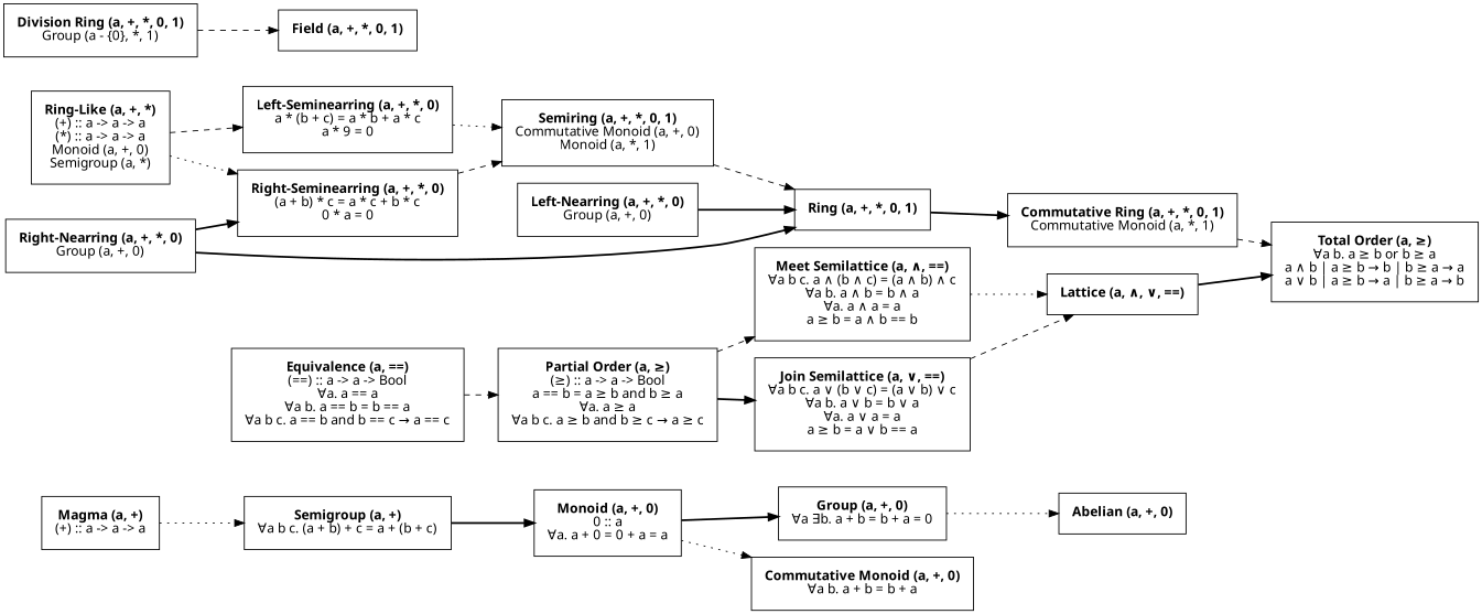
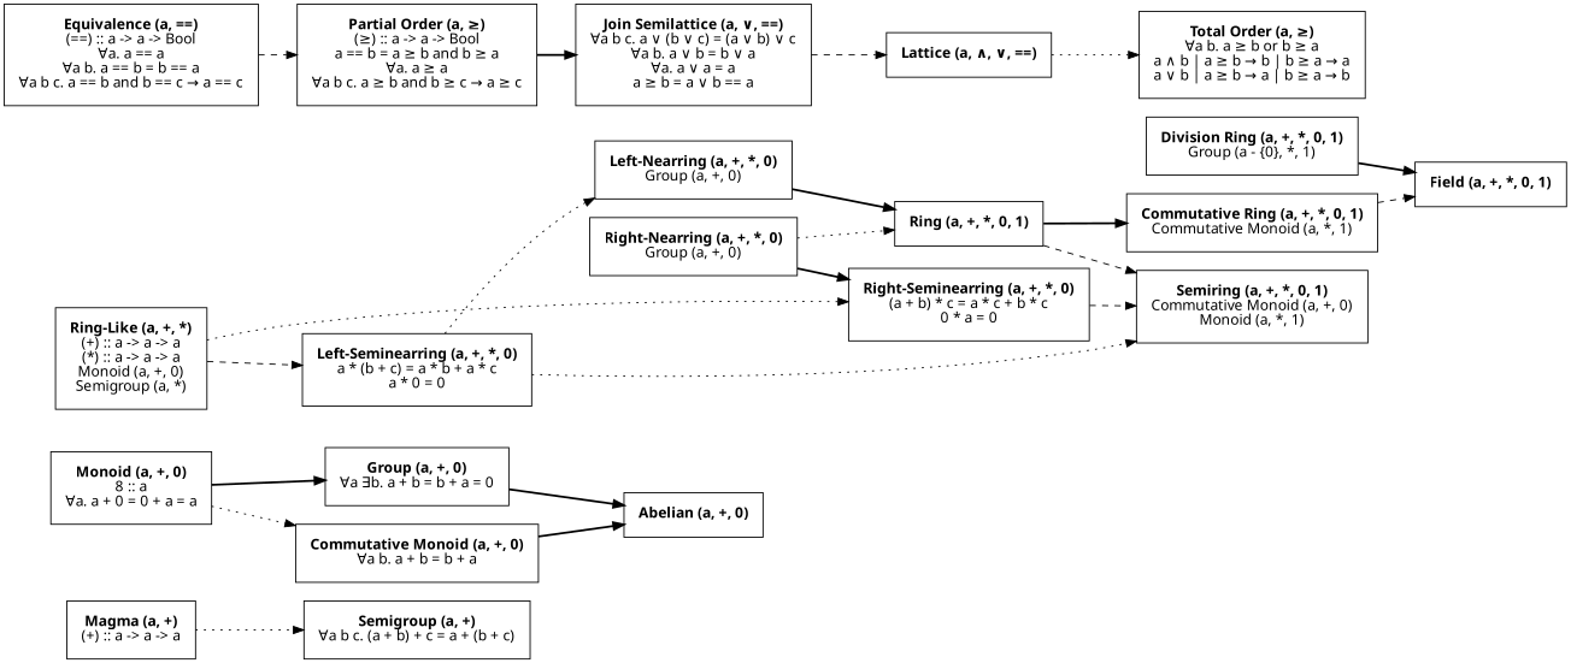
  digraph {
    fontname="Noto Sans"
    rankdir=LR
    node [fontname="Noto Sans" margin=0.2 shape=box]
    edge [fontname="Noto Sans" style=bold]
    n1 [label=<<b>Magma (a, +)</b><br/>(+) :: a -&gt; a -&gt; a>]
    n2 [label=<<b>Semigroup (a, +)</b><br/>∀a b c. (a + b) + c = a + (b + c)>]
-   n3 [label=<<b>Monoid (a, +, 0)</b><br/>0 :: a<br/>∀a. a + 0 = 0 + a = a>]
+   n3 [label=<<b>Monoid (a, +, 0)</b><br/>8 :: a<br/>∀a. a + 0 = 0 + a = a>]
    n4 [label=<<b>Group (a, +, 0)</b><br/>∀a ∃b. a + b = b + a = 0>]
    n5 [label=<<b>Commutative Monoid (a, +, 0)</b><br/>∀a b. a + b = b + a>]
    n6 [label=<<b>Abelian (a, +, 0)</b>>]
    n7 [label=<<b>Ring-Like (a, +, *)</b><br/>(+) :: a -&gt; a -&gt; a<br/>(*) :: a -&gt; a -&gt; a<br/>Monoid (a, +, 0)<br/>Semigroup (a, *)>]
-   n8 [label=<<b>Left-Seminearring (a, +, *, 0)</b><br/>a * (b + c) = a * b + a * c<br/>a * 9 = 0>]
+   n8 [label=<<b>Left-Seminearring (a, +, *, 0)</b><br/>a * (b + c) = a * b + a * c<br/>a * 0 = 0>]
    n9 [label=<<b>Right-Seminearring (a, +, *, 0)</b><br/>(a + b) * c = a * c + b * c<br/>0 * a = 0>]
    n10 [label=<<b>Left-Nearring (a, +, *, 0)</b><br/>Group (a, +, 0)>]
    n11 [label=<<b>Semiring (a, +, *, 0, 1)</b><br/>Commutative Monoid (a, +, 0)<br/>Monoid (a, *, 1)>]
    n12 [label=<<b>Ring (a, +, *, 0, 1)</b>>]
    n13 [label=<<b>Right-Nearring (a, +, *, 0)</b><br/>Group (a, +, 0)>]
    n14 [label=<<b>Commutative Ring (a, +, *, 0, 1)</b><br/>Commutative Monoid (a, *, 1)>]
    n15 [label=<<b>Field (a, +, *, 0, 1)</b>>]
    n16 [label=<<b>Division Ring (a, +, *, 0, 1)</b><br/>Group (a - {0}, *, 1)>]
    n17 [label=<<b>Equivalence (a, ==)</b><br/>(==) :: a -&gt; a -&gt; Bool<br/>∀a. a == a<br/>∀a b. a == b = b == a<br/>∀a b c. a == b and b == c → a == c>]
    n18 [label=<<b>Partial Order (a, ≥)</b><br/>(≥) :: a -&gt; a -&gt; Bool<br/>a == b = a ≥ b and b ≥ a<br/>∀a. a ≥ a<br/>∀a b c. a ≥ b and b ≥ c → a ≥ c>]
-   n19 [label=<<b>Meet Semilattice (a, ∧, ==)</b><br/>∀a b c. a ∧ (b ∧ c) = (a ∧ b) ∧ c<br/>∀a b. a ∧ b = b ∧ a<br/>∀a. a ∧ a = a<br/>a ≥ b = a ∧ b == b>]
    n20 [label=<<b>Join Semilattice (a, ∨, ==)</b><br/>∀a b c. a ∨ (b ∨ c) = (a ∨ b) ∨ c<br/>∀a b. a ∨ b = b ∨ a<br/>∀a. a ∨ a = a<br/>a ≥ b = a ∨ b == a>]
    n21 [label=<<b>Lattice (a, ∧, ∨, ==)</b>>]
    n22 [label=<<b>Total Order (a, ≥)</b><br/>∀a b. a ≥ b or b ≥ a<br/>a ∧ b | a ≥ b → b | b ≥ a → a<br/>a ∨ b | a ≥ b → a | b ≥ a → b>]
    n1 -> n2 [style=dotted]
-   n2 -> n3
    n3 -> n4
    n3 -> n5 [style=dotted]
-   n4 -> n6 [style=dotted]
+   n4 -> n6
+   n5 -> n6
    n7 -> n8 [style=dashed]
    n7 -> n9 [style=dotted]
+   n8 -> n10 [style=dotted]
    n8 -> n11 [style=dotted]
    n9 -> n11 [style=dashed]
    n10 -> n12
-   n11 -> n12 [style=dashed]
+   n12 -> n11 [style=dashed]
    n12 -> n14
    n13 -> n9
-   n13 -> n12
-   n14 -> n22 [style=dashed]
-   n16 -> n15 [style=dashed]
+   n13 -> n12 [style=dotted]
+   n14 -> n15 [style=dashed]
+   n16 -> n15
    n17 -> n18 [style=dashed]
-   n18 -> n19 [style=dashed]
    n18 -> n20
-   n19 -> n21 [style=dotted]
    n20 -> n21 [style=dashed]
-   n21 -> n22
+   n21 -> n22 [style=dotted]
  }
